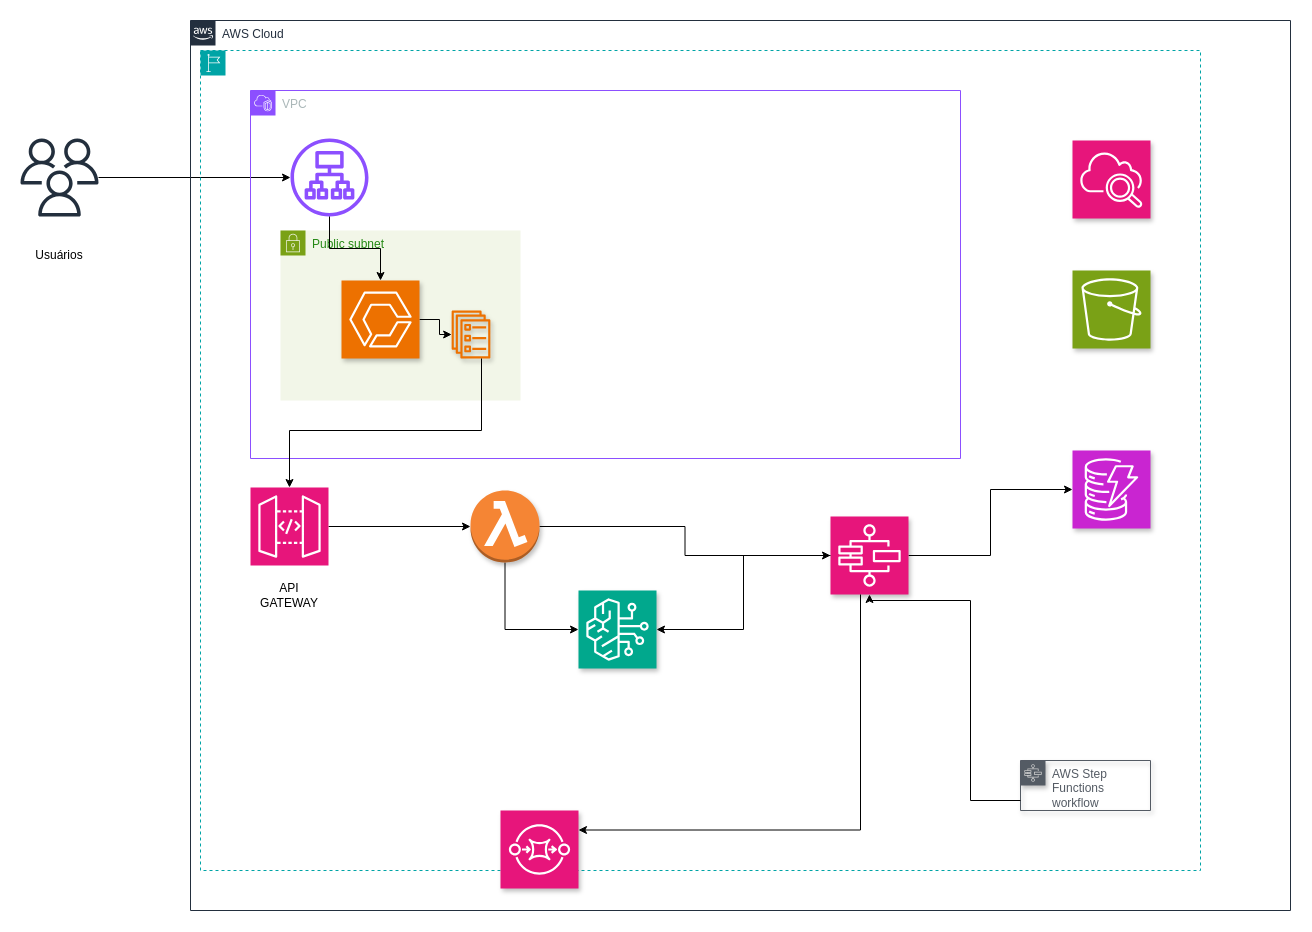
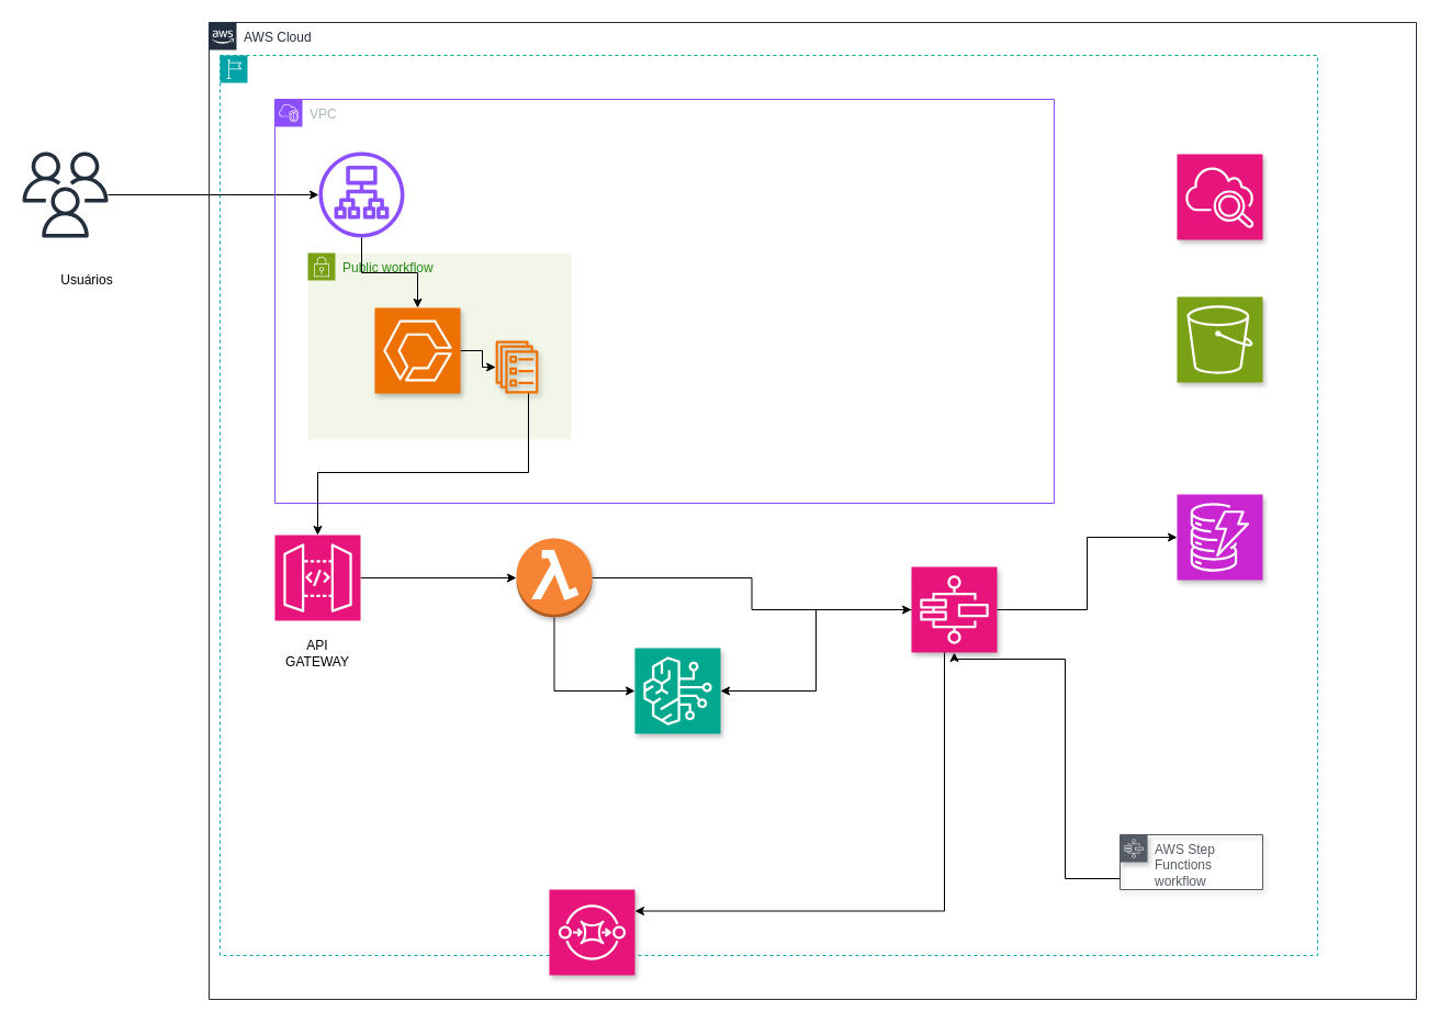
  <mxCell id="0" />
  <mxCell id="1" parent="0" />
  <mxCell id="2" style="edgeStyle=orthogonalEdgeStyle;rounded=0;orthogonalLoop=1;jettySize=auto;html=1;" parent="1" source="3" target="7" edge="1"><mxGeometry relative="1" as="geometry" /></mxCell>
  <mxCell id="3" value="" style="sketch=0;outlineConnect=0;fontColor=#232F3E;gradientColor=none;fillColor=#232F3D;strokeColor=none;dashed=0;verticalLabelPosition=bottom;verticalAlign=top;align=center;html=1;fontSize=12;fontStyle=0;aspect=fixed;pointerEvents=1;shape=mxgraph.aws4.users;" parent="1" vertex="1"><mxGeometry x="20" y="138" width="78" height="78" as="geometry" /></mxCell>
  <mxCell id="4" value="AWS Cloud" style="points=[[0,0],[0.25,0],[0.5,0],[0.75,0],[1,0],[1,0.25],[1,0.5],[1,0.75],[1,1],[0.75,1],[0.5,1],[0.25,1],[0,1],[0,0.75],[0,0.5],[0,0.25]];outlineConnect=0;gradientColor=none;html=1;whiteSpace=wrap;fontSize=12;fontStyle=0;container=1;pointerEvents=0;collapsible=0;recursiveResize=0;shape=mxgraph.aws4.group;grIcon=mxgraph.aws4.group_aws_cloud_alt;strokeColor=#232F3E;fillColor=none;verticalAlign=top;align=left;spacingLeft=30;fontColor=#232F3E;dashed=0;" parent="1" vertex="1"><mxGeometry x="190" y="20" width="1100" height="890" as="geometry" /></mxCell>
  <mxCell id="5" value="" style="points=[[0,0],[0.25,0],[0.5,0],[0.75,0],[1,0],[1,0.25],[1,0.5],[1,0.75],[1,1],[0.75,1],[0.5,1],[0.25,1],[0,1],[0,0.75],[0,0.5],[0,0.25]];outlineConnect=0;gradientColor=none;html=1;whiteSpace=wrap;fontSize=12;fontStyle=0;container=1;pointerEvents=0;collapsible=0;recursiveResize=0;shape=mxgraph.aws4.group;grIcon=mxgraph.aws4.group_region;strokeColor=#00A4A6;fillColor=none;verticalAlign=top;align=left;spacingLeft=30;fontColor=#147EBA;dashed=1;shadow=0;" parent="4" vertex="1"><mxGeometry x="10" y="30" width="1000" height="820" as="geometry" /></mxCell>
  <mxCell id="6" value="VPC" style="points=[[0,0],[0.25,0],[0.5,0],[0.75,0],[1,0],[1,0.25],[1,0.5],[1,0.75],[1,1],[0.75,1],[0.5,1],[0.25,1],[0,1],[0,0.75],[0,0.5],[0,0.25]];outlineConnect=0;gradientColor=none;html=1;whiteSpace=wrap;fontSize=12;fontStyle=0;container=1;pointerEvents=0;collapsible=0;recursiveResize=0;shape=mxgraph.aws4.group;grIcon=mxgraph.aws4.group_vpc2;strokeColor=#8C4FFF;fillColor=none;verticalAlign=top;align=left;spacingLeft=30;fontColor=#AAB7B8;dashed=0;" parent="5" vertex="1"><mxGeometry x="50" y="40" width="710" height="368" as="geometry" /></mxCell>
  <mxCell id="7" value="" style="sketch=0;outlineConnect=0;fontColor=#232F3E;gradientColor=none;fillColor=#8C4FFF;strokeColor=none;dashed=0;verticalLabelPosition=bottom;verticalAlign=top;align=center;html=1;fontSize=12;fontStyle=0;aspect=fixed;pointerEvents=1;shape=mxgraph.aws4.application_load_balancer;" parent="6" vertex="1"><mxGeometry x="40" y="48" width="78" height="78" as="geometry" /></mxCell>
- <mxCell id="8" value="Public subnet" style="points=[[0,0],[0.25,0],[0.5,0],[0.75,0],[1,0],[1,0.25],[1,0.5],[1,0.75],[1,1],[0.75,1],[0.5,1],[0.25,1],[0,1],[0,0.75],[0,0.5],[0,0.25]];outlineConnect=0;gradientColor=none;html=1;whiteSpace=wrap;fontSize=12;fontStyle=0;container=1;pointerEvents=0;collapsible=0;recursiveResize=0;shape=mxgraph.aws4.group;grIcon=mxgraph.aws4.group_security_group;grStroke=0;strokeColor=#7AA116;fillColor=#F2F6E8;verticalAlign=top;align=left;spacingLeft=30;fontColor=#248814;dashed=0;" parent="6" vertex="1"><mxGeometry x="30" y="140" width="240" height="170" as="geometry" /></mxCell>
+ <mxCell id="8" value="Public workflow" style="points=[[0,0],[0.25,0],[0.5,0],[0.75,0],[1,0],[1,0.25],[1,0.5],[1,0.75],[1,1],[0.75,1],[0.5,1],[0.25,1],[0,1],[0,0.75],[0,0.5],[0,0.25]];outlineConnect=0;gradientColor=none;html=1;whiteSpace=wrap;fontSize=12;fontStyle=0;container=1;pointerEvents=0;collapsible=0;recursiveResize=0;shape=mxgraph.aws4.group;grIcon=mxgraph.aws4.group_security_group;grStroke=0;strokeColor=#7AA116;fillColor=#F2F6E8;verticalAlign=top;align=left;spacingLeft=30;fontColor=#248814;dashed=0;" parent="6" vertex="1"><mxGeometry x="30" y="140" width="240" height="170" as="geometry" /></mxCell>
  <mxCell id="9" style="edgeStyle=orthogonalEdgeStyle;rounded=0;orthogonalLoop=1;jettySize=auto;html=1;fontFamily=Helvetica;fontSize=12;fontColor=default;fontStyle=0;" parent="8" source="10" target="11" edge="1"><mxGeometry relative="1" as="geometry" /></mxCell>
  <mxCell id="10" value="" style="sketch=0;points=[[0,0,0],[0.25,0,0],[0.5,0,0],[0.75,0,0],[1,0,0],[0,1,0],[0.25,1,0],[0.5,1,0],[0.75,1,0],[1,1,0],[0,0.25,0],[0,0.5,0],[0,0.75,0],[1,0.25,0],[1,0.5,0],[1,0.75,0]];outlineConnect=0;fontColor=#232F3E;fillColor=#ED7100;strokeColor=#ffffff;dashed=0;verticalLabelPosition=bottom;verticalAlign=top;align=center;html=1;fontSize=12;fontStyle=0;aspect=fixed;shape=mxgraph.aws4.resourceIcon;resIcon=mxgraph.aws4.ecs;shadow=1;fontFamily=Helvetica;direction=south;" parent="8" vertex="1"><mxGeometry x="61" y="50" width="78" height="78" as="geometry" /></mxCell>
  <mxCell id="11" value="" style="sketch=0;outlineConnect=0;fontColor=#232F3E;gradientColor=none;fillColor=#ED7100;strokeColor=none;dashed=0;verticalLabelPosition=bottom;verticalAlign=top;align=center;html=1;fontSize=12;fontStyle=0;aspect=fixed;pointerEvents=1;shape=mxgraph.aws4.ecs_service;shadow=1;fontFamily=Helvetica;" parent="8" vertex="1"><mxGeometry x="171" y="80" width="39" height="48" as="geometry" /></mxCell>
  <mxCell id="12" style="edgeStyle=orthogonalEdgeStyle;rounded=0;orthogonalLoop=1;jettySize=auto;html=1;entryX=0;entryY=0.5;entryDx=0;entryDy=0;entryPerimeter=0;" parent="6" source="7" target="10" edge="1"><mxGeometry relative="1" as="geometry"><mxPoint x="190" y="180" as="targetPoint" /></mxGeometry></mxCell>
  <mxCell id="13" style="edgeStyle=orthogonalEdgeStyle;rounded=0;orthogonalLoop=1;jettySize=auto;html=1;fontFamily=Helvetica;fontSize=12;fontColor=default;fontStyle=0;" parent="5" source="14" target="17" edge="1"><mxGeometry relative="1" as="geometry" /></mxCell>
  <mxCell id="14" value="" style="sketch=0;points=[[0,0,0],[0.25,0,0],[0.5,0,0],[0.75,0,0],[1,0,0],[0,1,0],[0.25,1,0],[0.5,1,0],[0.75,1,0],[1,1,0],[0,0.25,0],[0,0.5,0],[0,0.75,0],[1,0.25,0],[1,0.5,0],[1,0.75,0]];outlineConnect=0;fontColor=#232F3E;fillColor=#E7157B;strokeColor=#ffffff;dashed=0;verticalLabelPosition=bottom;verticalAlign=top;align=center;html=1;fontSize=12;fontStyle=0;aspect=fixed;shape=mxgraph.aws4.resourceIcon;resIcon=mxgraph.aws4.api_gateway;fontFamily=Times New Roman;" parent="5" vertex="1"><mxGeometry x="50" y="437" width="78" height="78" as="geometry" /></mxCell>
  <mxCell id="15" style="edgeStyle=orthogonalEdgeStyle;rounded=0;orthogonalLoop=1;jettySize=auto;html=1;fontFamily=Helvetica;fontSize=12;fontColor=default;fontStyle=0;" parent="5" source="17" target="20" edge="1"><mxGeometry relative="1" as="geometry" /></mxCell>
  <mxCell id="16" style="edgeStyle=orthogonalEdgeStyle;rounded=0;orthogonalLoop=1;jettySize=auto;html=1;fontFamily=Helvetica;fontSize=12;fontColor=default;fontStyle=0;" edge="1" parent="5" source="17" target="23"><mxGeometry relative="1" as="geometry"><Array as="points"><mxPoint x="305" y="579" /></Array></mxGeometry></mxCell>
  <mxCell id="17" value="" style="outlineConnect=0;dashed=0;verticalLabelPosition=bottom;verticalAlign=top;align=center;html=1;shape=mxgraph.aws3.lambda_function;fillColor=#F58534;gradientColor=none;shadow=1;strokeColor=#b85450;fontFamily=Helvetica;fontSize=12;fontColor=default;fontStyle=0;" parent="5" vertex="1"><mxGeometry x="270" y="440" width="69" height="72" as="geometry" /></mxCell>
  <mxCell id="18" value="" style="sketch=0;points=[[0,0,0],[0.25,0,0],[0.5,0,0],[0.75,0,0],[1,0,0],[0,1,0],[0.25,1,0],[0.5,1,0],[0.75,1,0],[1,1,0],[0,0.25,0],[0,0.5,0],[0,0.75,0],[1,0.25,0],[1,0.5,0],[1,0.75,0]];outlineConnect=0;fontColor=#232F3E;fillColor=#C925D1;strokeColor=#ffffff;dashed=0;verticalLabelPosition=bottom;verticalAlign=top;align=center;html=1;fontSize=12;fontStyle=0;aspect=fixed;shape=mxgraph.aws4.resourceIcon;resIcon=mxgraph.aws4.dynamodb;shadow=1;fontFamily=Helvetica;" parent="5" vertex="1"><mxGeometry x="872" y="400" width="78" height="78" as="geometry" /></mxCell>
  <mxCell id="19" style="edgeStyle=orthogonalEdgeStyle;rounded=0;orthogonalLoop=1;jettySize=auto;html=1;fontFamily=Helvetica;fontSize=12;fontColor=default;fontStyle=0;" parent="5" source="20" target="18" edge="1"><mxGeometry relative="1" as="geometry" /></mxCell>
  <mxCell id="20" value="" style="sketch=0;points=[[0,0,0],[0.25,0,0],[0.5,0,0],[0.75,0,0],[1,0,0],[0,1,0],[0.25,1,0],[0.5,1,0],[0.75,1,0],[1,1,0],[0,0.25,0],[0,0.5,0],[0,0.75,0],[1,0.25,0],[1,0.5,0],[1,0.75,0]];outlineConnect=0;fontColor=#232F3E;fillColor=#E7157B;strokeColor=#ffffff;dashed=0;verticalLabelPosition=bottom;verticalAlign=top;align=center;html=1;fontSize=12;fontStyle=0;aspect=fixed;shape=mxgraph.aws4.resourceIcon;resIcon=mxgraph.aws4.step_functions;shadow=1;fontFamily=Helvetica;" parent="5" vertex="1"><mxGeometry x="630" y="466" width="78" height="78" as="geometry" /></mxCell>
  <mxCell id="21" value="AWS Step Functions workflow" style="sketch=0;outlineConnect=0;gradientColor=none;html=1;whiteSpace=wrap;fontSize=12;fontStyle=0;shape=mxgraph.aws4.group;grIcon=mxgraph.aws4.group_aws_step_functions_workflow;strokeColor=#545B64;fillColor=none;verticalAlign=top;align=left;spacingLeft=30;fontColor=#545B64;dashed=0;shadow=1;fontFamily=Helvetica;" parent="5" vertex="1"><mxGeometry x="820" y="710" width="130" height="50" as="geometry" /></mxCell>
  <mxCell id="22" style="edgeStyle=orthogonalEdgeStyle;rounded=0;orthogonalLoop=1;jettySize=auto;html=1;entryX=0.5;entryY=1;entryDx=0;entryDy=0;entryPerimeter=0;fontFamily=Helvetica;fontSize=12;fontColor=default;fontStyle=0;" parent="5" source="21" target="20" edge="1"><mxGeometry relative="1" as="geometry"><Array as="points"><mxPoint x="770" y="750" /><mxPoint x="770" y="550" /><mxPoint x="669" y="550" /></Array></mxGeometry></mxCell>
  <mxCell id="23" value="" style="sketch=0;points=[[0,0,0],[0.25,0,0],[0.5,0,0],[0.75,0,0],[1,0,0],[0,1,0],[0.25,1,0],[0.5,1,0],[0.75,1,0],[1,1,0],[0,0.25,0],[0,0.5,0],[0,0.75,0],[1,0.25,0],[1,0.5,0],[1,0.75,0]];outlineConnect=0;fontColor=#232F3E;fillColor=#01A88D;strokeColor=#ffffff;dashed=0;verticalLabelPosition=bottom;verticalAlign=top;align=center;html=1;fontSize=12;fontStyle=0;aspect=fixed;shape=mxgraph.aws4.resourceIcon;resIcon=mxgraph.aws4.bedrock;shadow=1;fontFamily=Helvetica;" parent="5" vertex="1"><mxGeometry x="378" y="540" width="78" height="78" as="geometry" /></mxCell>
  <mxCell id="24" value="" style="sketch=0;points=[[0,0,0],[0.25,0,0],[0.5,0,0],[0.75,0,0],[1,0,0],[0,1,0],[0.25,1,0],[0.5,1,0],[0.75,1,0],[1,1,0],[0,0.25,0],[0,0.5,0],[0,0.75,0],[1,0.25,0],[1,0.5,0],[1,0.75,0]];outlineConnect=0;fontColor=#232F3E;fillColor=#E7157B;strokeColor=#ffffff;dashed=0;verticalLabelPosition=bottom;verticalAlign=top;align=center;html=1;fontSize=12;fontStyle=0;aspect=fixed;shape=mxgraph.aws4.resourceIcon;resIcon=mxgraph.aws4.sqs;shadow=1;fontFamily=Helvetica;" parent="5" vertex="1"><mxGeometry x="300" y="760" width="78" height="78" as="geometry" /></mxCell>
  <mxCell id="25" value="" style="sketch=0;points=[[0,0,0],[0.25,0,0],[0.5,0,0],[0.75,0,0],[1,0,0],[0,1,0],[0.25,1,0],[0.5,1,0],[0.75,1,0],[1,1,0],[0,0.25,0],[0,0.5,0],[0,0.75,0],[1,0.25,0],[1,0.5,0],[1,0.75,0]];points=[[0,0,0],[0.25,0,0],[0.5,0,0],[0.75,0,0],[1,0,0],[0,1,0],[0.25,1,0],[0.5,1,0],[0.75,1,0],[1,1,0],[0,0.25,0],[0,0.5,0],[0,0.75,0],[1,0.25,0],[1,0.5,0],[1,0.75,0]];outlineConnect=0;fontColor=#232F3E;fillColor=#E7157B;strokeColor=#ffffff;dashed=0;verticalLabelPosition=bottom;verticalAlign=top;align=center;html=1;fontSize=12;fontStyle=0;aspect=fixed;shape=mxgraph.aws4.resourceIcon;resIcon=mxgraph.aws4.cloudwatch_2;shadow=1;fontFamily=Helvetica;" parent="5" vertex="1"><mxGeometry x="872" y="90" width="78" height="78" as="geometry" /></mxCell>
  <mxCell id="26" value="" style="sketch=0;points=[[0,0,0],[0.25,0,0],[0.5,0,0],[0.75,0,0],[1,0,0],[0,1,0],[0.25,1,0],[0.5,1,0],[0.75,1,0],[1,1,0],[0,0.25,0],[0,0.5,0],[0,0.75,0],[1,0.25,0],[1,0.5,0],[1,0.75,0]];outlineConnect=0;fontColor=#232F3E;fillColor=#7AA116;strokeColor=#ffffff;dashed=0;verticalLabelPosition=bottom;verticalAlign=top;align=center;html=1;fontSize=12;fontStyle=0;aspect=fixed;shape=mxgraph.aws4.resourceIcon;resIcon=mxgraph.aws4.s3;shadow=1;fontFamily=Helvetica;" parent="5" vertex="1"><mxGeometry x="872" y="220" width="78" height="78" as="geometry" /></mxCell>
  <mxCell id="27" style="edgeStyle=orthogonalEdgeStyle;rounded=0;orthogonalLoop=1;jettySize=auto;html=1;fontFamily=Helvetica;fontSize=12;fontColor=default;fontStyle=0;" parent="5" source="11" target="14" edge="1"><mxGeometry relative="1" as="geometry"><Array as="points"><mxPoint x="281" y="380" /><mxPoint x="89" y="380" /></Array></mxGeometry></mxCell>
  <mxCell id="28" value="API GATEWAY" style="text;html=1;align=center;verticalAlign=middle;whiteSpace=wrap;rounded=0;fontFamily=Helvetica;fontSize=12;fontColor=default;fontStyle=0;" vertex="1" parent="5"><mxGeometry x="59" y="530" width="60" height="30" as="geometry" /></mxCell>
  <mxCell id="29" style="edgeStyle=orthogonalEdgeStyle;rounded=0;orthogonalLoop=1;jettySize=auto;html=1;entryX=1;entryY=0.5;entryDx=0;entryDy=0;entryPerimeter=0;fontFamily=Helvetica;fontSize=12;fontColor=default;fontStyle=0;" edge="1" parent="5" source="20" target="23"><mxGeometry relative="1" as="geometry" /></mxCell>
  <mxCell id="30" style="edgeStyle=orthogonalEdgeStyle;rounded=0;orthogonalLoop=1;jettySize=auto;html=1;entryX=1;entryY=0.25;entryDx=0;entryDy=0;entryPerimeter=0;fontFamily=Helvetica;fontSize=12;fontColor=default;fontStyle=0;" edge="1" parent="5" source="20" target="24"><mxGeometry relative="1" as="geometry"><Array as="points"><mxPoint x="660" y="780" /></Array></mxGeometry></mxCell>
- <mxCell id="31" value="Usuários" style="text;html=1;align=center;verticalAlign=middle;whiteSpace=wrap;rounded=0;fontFamily=Helvetica;fontSize=12;fontColor=default;fontStyle=0;" vertex="1" parent="1"><mxGeometry x="29" y="240" width="60" height="30" as="geometry" /></mxCell>
+ <mxCell id="31" value="Usuários" style="text;html=1;align=center;verticalAlign=middle;whiteSpace=wrap;rounded=0;fontFamily=Helvetica;fontSize=12;fontColor=default;fontStyle=0;" vertex="1" parent="1"><mxGeometry x="49" y="240" width="60" height="30" as="geometry" /></mxCell>
